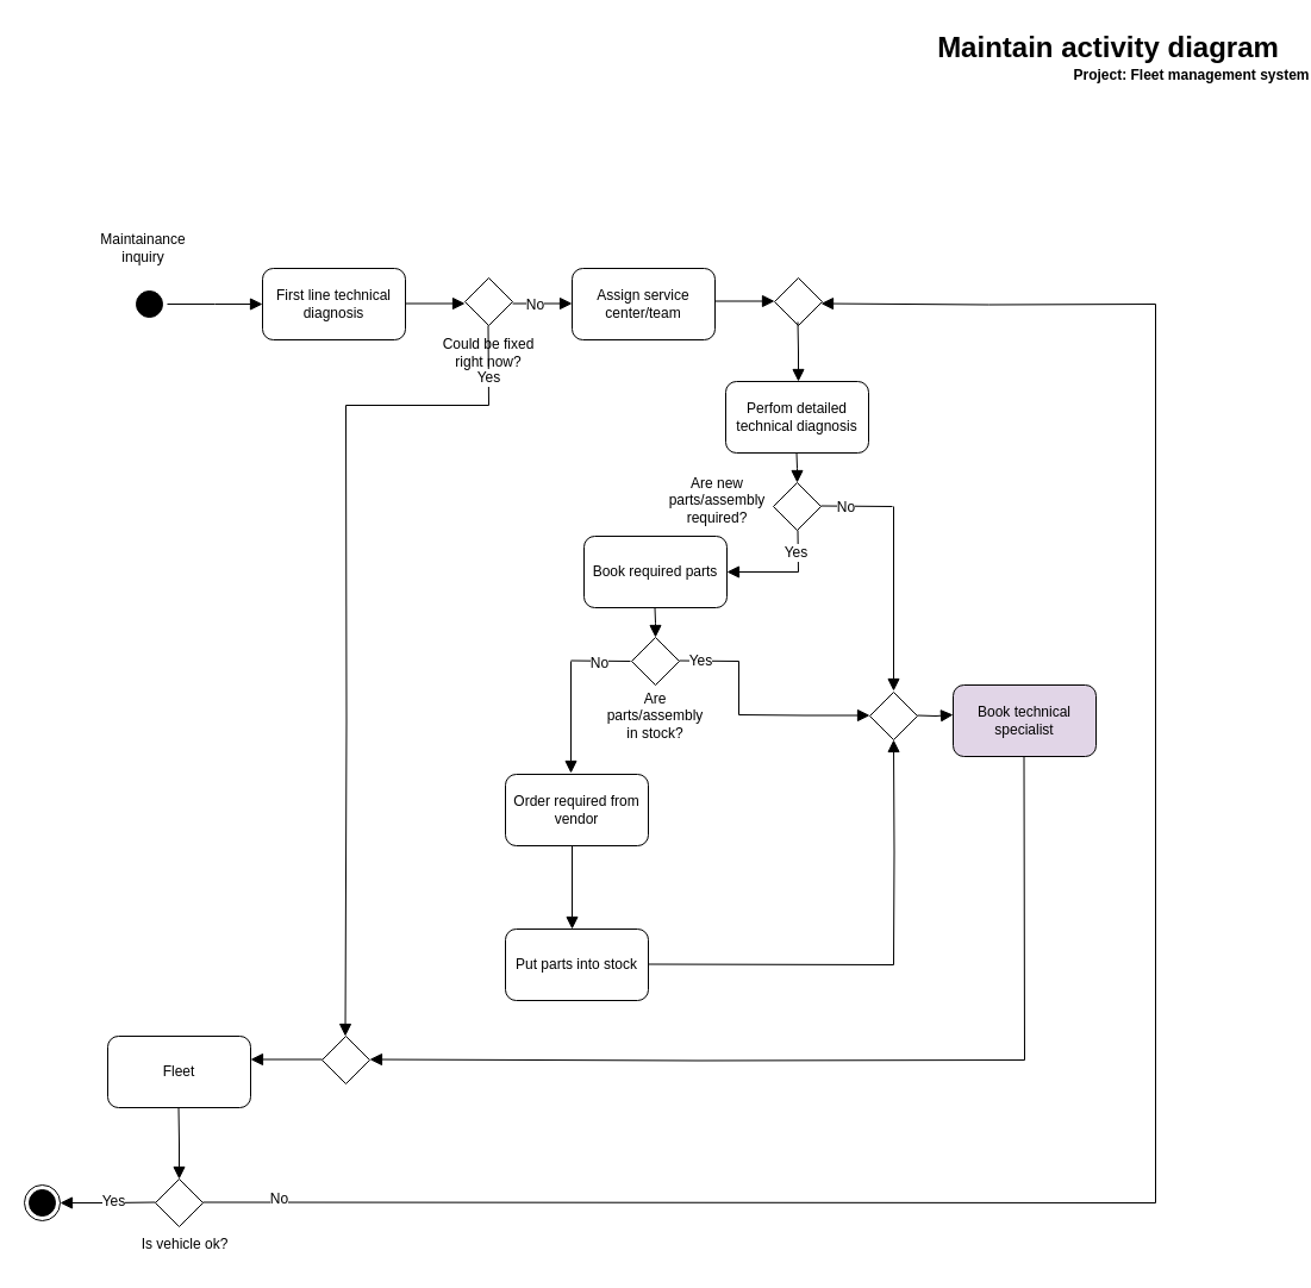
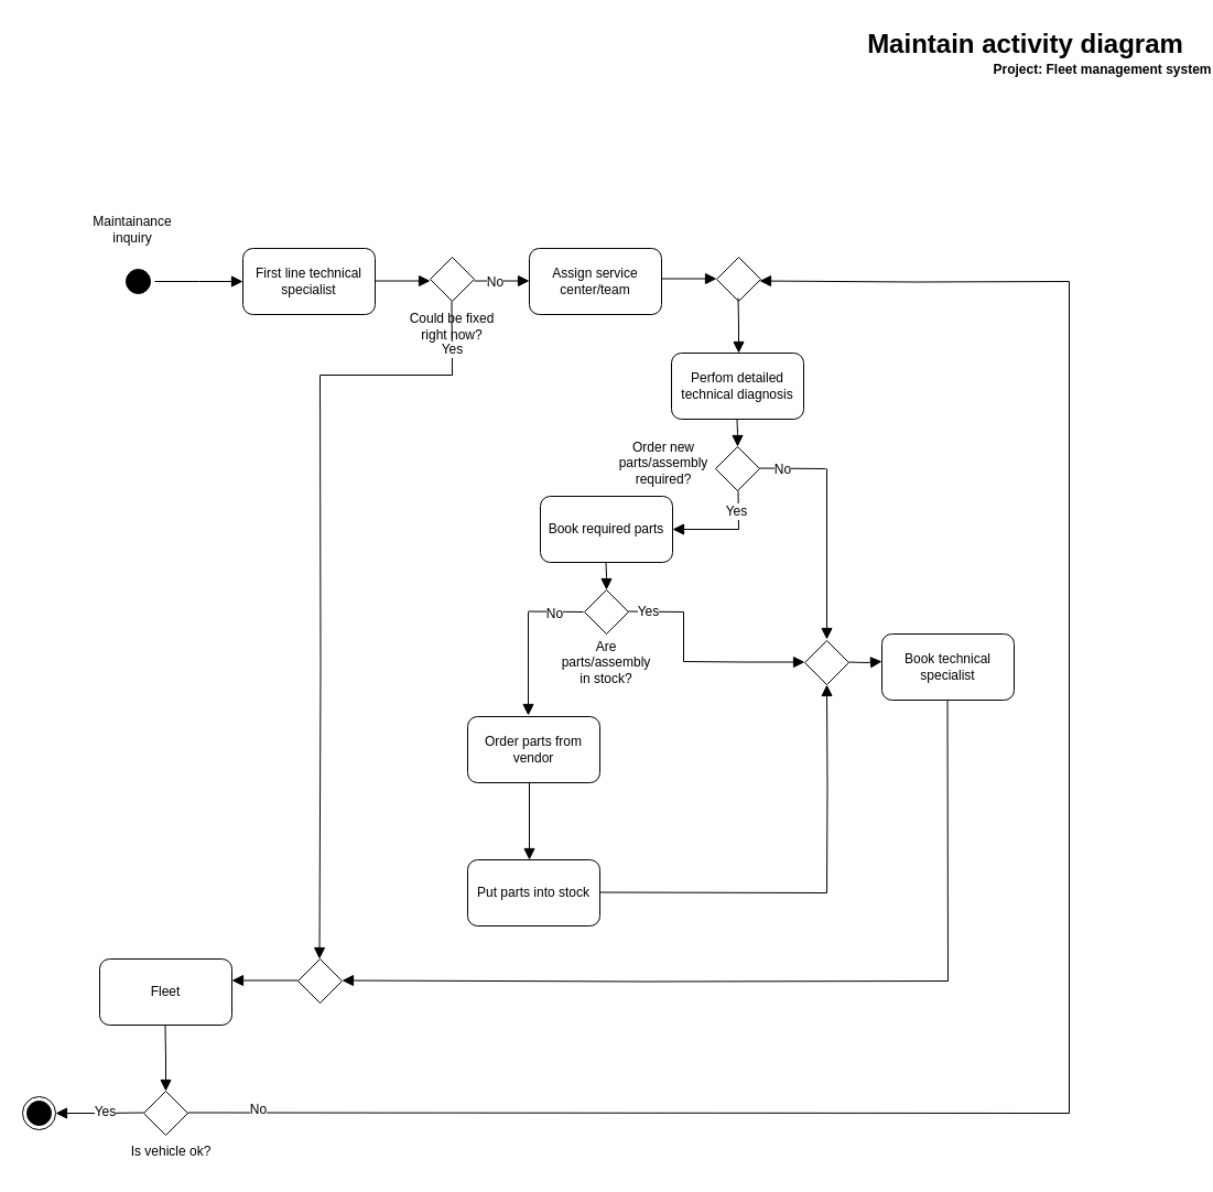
  <mxCell id="0" />
  <mxCell id="1" parent="0" />
  <mxCell id="2" value="Maintain activity diagram" style="text;strokeColor=none;fillColor=none;html=1;fontSize=24;fontStyle=1;verticalAlign=middle;align=center;" parent="1" vertex="1"><mxGeometry x="880" y="20" width="100" height="40" as="geometry" /></mxCell>
  <mxCell id="3" value="Project: Fleet management system" style="text;align=center;fontStyle=1;verticalAlign=middle;spacingLeft=3;spacingRight=3;strokeColor=none;rotatable=0;points=[[0,0.5],[1,0.5]];portConstraint=eastwest;html=1;" parent="1" vertex="1"><mxGeometry x="960" y="50" width="80" height="26" as="geometry" /></mxCell>
  <mxCell id="4" value="" style="ellipse;html=1;shape=startState;fillColor=#000000;strokeColor=#000000;" vertex="1" parent="1"><mxGeometry x="110" y="240" width="30" height="30" as="geometry" /></mxCell>
  <mxCell id="5" value="" style="edgeStyle=orthogonalEdgeStyle;html=1;verticalAlign=bottom;endArrow=block;endSize=8;strokeColor=#000000;rounded=0;endFill=1;" edge="1" source="4" parent="1"><mxGeometry relative="1" as="geometry"><mxPoint x="220" y="255" as="targetPoint" /></mxGeometry></mxCell>
- <mxCell id="6" value="First line technical diagnosis" style="rounded=1;whiteSpace=wrap;html=1;" vertex="1" parent="1"><mxGeometry x="220" y="225" width="120" height="60" as="geometry" /></mxCell>
+ <mxCell id="6" value="First line technical specialist" style="rounded=1;whiteSpace=wrap;html=1;" vertex="1" parent="1"><mxGeometry x="220" y="225" width="120" height="60" as="geometry" /></mxCell>
  <mxCell id="7" value="Assign service center/team" style="rounded=1;whiteSpace=wrap;html=1;" vertex="1" parent="1"><mxGeometry x="480" y="225" width="120" height="60" as="geometry" /></mxCell>
  <mxCell id="8" value="" style="rhombus;whiteSpace=wrap;html=1;" vertex="1" parent="1"><mxGeometry x="390" y="233" width="40" height="40" as="geometry" /></mxCell>
  <mxCell id="9" value="" style="edgeStyle=orthogonalEdgeStyle;html=1;verticalAlign=bottom;endArrow=block;endSize=8;strokeColor=#000000;rounded=0;endFill=1;" edge="1" parent="1"><mxGeometry relative="1" as="geometry"><mxPoint x="390" y="254.5" as="targetPoint" /><mxPoint x="340" y="254.5" as="sourcePoint" /></mxGeometry></mxCell>
  <mxCell id="10" value="" style="edgeStyle=orthogonalEdgeStyle;html=1;verticalAlign=bottom;endArrow=block;endSize=8;strokeColor=#000000;rounded=0;endFill=1;" edge="1" parent="1"><mxGeometry relative="1" as="geometry"><mxPoint x="480" y="254.5" as="targetPoint" /><mxPoint x="430" y="254.5" as="sourcePoint" /></mxGeometry></mxCell>
  <mxCell id="11" value="&lt;font style=&quot;font-size: 12px;&quot;&gt;No&lt;/font&gt;" style="edgeLabel;html=1;align=center;verticalAlign=middle;resizable=0;points=[];" vertex="1" connectable="0" parent="10"><mxGeometry x="-0.28" relative="1" as="geometry"><mxPoint y="1" as="offset" /></mxGeometry></mxCell>
  <mxCell id="12" value="Could be fixed right now?" style="text;html=1;strokeColor=none;fillColor=none;align=center;verticalAlign=middle;whiteSpace=wrap;rounded=0;" vertex="1" parent="1"><mxGeometry x="370" y="281" width="80" height="30" as="geometry" /></mxCell>
  <mxCell id="13" value="" style="edgeStyle=orthogonalEdgeStyle;html=1;verticalAlign=bottom;endArrow=block;endSize=8;strokeColor=#000000;rounded=0;endFill=1;" edge="1" parent="1"><mxGeometry relative="1" as="geometry"><mxPoint x="650" y="252.5" as="targetPoint" /><mxPoint x="600" y="252.5" as="sourcePoint" /></mxGeometry></mxCell>
  <mxCell id="14" value="" style="rhombus;whiteSpace=wrap;html=1;" vertex="1" parent="1"><mxGeometry x="650" y="233" width="40" height="40" as="geometry" /></mxCell>
  <mxCell id="15" value="Perfom detailed technical diagnosis" style="rounded=1;whiteSpace=wrap;html=1;" vertex="1" parent="1"><mxGeometry x="609" y="320" width="120" height="60" as="geometry" /></mxCell>
  <mxCell id="16" value="" style="edgeStyle=orthogonalEdgeStyle;html=1;verticalAlign=bottom;endArrow=block;endSize=8;strokeColor=#000000;rounded=0;endFill=1;" edge="1" parent="1"><mxGeometry relative="1" as="geometry"><mxPoint x="670" y="320" as="targetPoint" /><mxPoint x="669.5" y="270" as="sourcePoint" /></mxGeometry></mxCell>
  <mxCell id="17" value="" style="edgeStyle=orthogonalEdgeStyle;html=1;verticalAlign=bottom;endArrow=block;endSize=8;strokeColor=#000000;rounded=0;endFill=1;" edge="1" parent="1"><mxGeometry relative="1" as="geometry"><mxPoint x="669" y="405" as="targetPoint" /><mxPoint x="668.5" y="380" as="sourcePoint" /></mxGeometry></mxCell>
  <mxCell id="18" value="" style="rhombus;whiteSpace=wrap;html=1;" vertex="1" parent="1"><mxGeometry x="649" y="405" width="40" height="40" as="geometry" /></mxCell>
  <mxCell id="19" value="" style="endArrow=none;html=1;rounded=0;" edge="1" parent="1"><mxGeometry width="50" height="50" relative="1" as="geometry"><mxPoint x="670" y="480" as="sourcePoint" /><mxPoint x="669.5" y="445" as="targetPoint" /></mxGeometry></mxCell>
  <mxCell id="20" value="&lt;font style=&quot;font-size: 12px;&quot;&gt;Yes&lt;/font&gt;" style="edgeLabel;html=1;align=center;verticalAlign=middle;resizable=0;points=[];" vertex="1" connectable="0" parent="19"><mxGeometry x="-0.027" y="2" relative="1" as="geometry"><mxPoint as="offset" /></mxGeometry></mxCell>
  <mxCell id="21" value="" style="edgeStyle=orthogonalEdgeStyle;html=1;verticalAlign=bottom;endArrow=block;endSize=8;strokeColor=#000000;rounded=0;endFill=1;" edge="1" parent="1"><mxGeometry relative="1" as="geometry"><mxPoint x="610" y="480" as="targetPoint" /><mxPoint x="670" y="480" as="sourcePoint" /></mxGeometry></mxCell>
  <mxCell id="22" value="Book required parts" style="rounded=1;whiteSpace=wrap;html=1;" vertex="1" parent="1"><mxGeometry x="490" y="450" width="120" height="60" as="geometry" /></mxCell>
- <mxCell id="23" value="Are new parts/assembly required?" style="text;html=1;strokeColor=none;fillColor=none;align=center;verticalAlign=middle;whiteSpace=wrap;rounded=0;" vertex="1" parent="1"><mxGeometry x="552" y="400" width="100" height="40" as="geometry" /></mxCell>
+ <mxCell id="23" value="Order new parts/assembly required?" style="text;html=1;strokeColor=none;fillColor=none;align=center;verticalAlign=middle;whiteSpace=wrap;rounded=0;" vertex="1" parent="1"><mxGeometry x="552" y="400" width="100" height="40" as="geometry" /></mxCell>
  <mxCell id="24" value="" style="endArrow=none;html=1;rounded=0;" edge="1" parent="1"><mxGeometry width="50" height="50" relative="1" as="geometry"><mxPoint x="689" y="424.5" as="sourcePoint" /><mxPoint x="749" y="425" as="targetPoint" /></mxGeometry></mxCell>
  <mxCell id="25" value="&lt;font style=&quot;font-size: 12px;&quot;&gt;No&lt;/font&gt;" style="edgeLabel;html=1;align=center;verticalAlign=middle;resizable=0;points=[];" vertex="1" connectable="0" parent="24"><mxGeometry x="-0.5" y="-3" relative="1" as="geometry"><mxPoint x="6" y="-2" as="offset" /></mxGeometry></mxCell>
  <mxCell id="26" value="" style="edgeStyle=orthogonalEdgeStyle;html=1;verticalAlign=bottom;endArrow=block;endSize=8;strokeColor=#000000;rounded=0;endFill=1;" edge="1" parent="1"><mxGeometry relative="1" as="geometry"><mxPoint x="750" y="580" as="targetPoint" /><mxPoint x="750" y="425" as="sourcePoint" /></mxGeometry></mxCell>
  <mxCell id="27" value="" style="rhombus;whiteSpace=wrap;html=1;" vertex="1" parent="1"><mxGeometry x="730" y="581" width="40" height="40" as="geometry" /></mxCell>
  <mxCell id="28" value="" style="edgeStyle=orthogonalEdgeStyle;html=1;verticalAlign=bottom;endArrow=block;endSize=8;strokeColor=#000000;rounded=0;endFill=1;" edge="1" parent="1"><mxGeometry relative="1" as="geometry"><mxPoint x="550" y="535" as="targetPoint" /><mxPoint x="549.5" y="510" as="sourcePoint" /></mxGeometry></mxCell>
  <mxCell id="29" value="" style="rhombus;whiteSpace=wrap;html=1;" vertex="1" parent="1"><mxGeometry x="530" y="535" width="40" height="40" as="geometry" /></mxCell>
  <mxCell id="30" value="" style="endArrow=none;html=1;rounded=0;" edge="1" parent="1"><mxGeometry width="50" height="50" relative="1" as="geometry"><mxPoint x="570" y="554.5" as="sourcePoint" /><mxPoint x="620" y="555" as="targetPoint" /></mxGeometry></mxCell>
  <mxCell id="31" value="&lt;font style=&quot;font-size: 12px;&quot;&gt;Yes&lt;/font&gt;" style="edgeLabel;html=1;align=center;verticalAlign=middle;resizable=0;points=[];" vertex="1" connectable="0" parent="30"><mxGeometry x="-0.28" relative="1" as="geometry"><mxPoint as="offset" /></mxGeometry></mxCell>
  <mxCell id="32" value="" style="endArrow=none;html=1;rounded=0;" edge="1" parent="1"><mxGeometry width="50" height="50" relative="1" as="geometry"><mxPoint x="620" y="600" as="sourcePoint" /><mxPoint x="620" y="555" as="targetPoint" /></mxGeometry></mxCell>
  <mxCell id="33" value="" style="edgeStyle=orthogonalEdgeStyle;html=1;verticalAlign=bottom;endArrow=block;endSize=8;strokeColor=#000000;rounded=0;endFill=1;" edge="1" parent="1"><mxGeometry relative="1" as="geometry"><mxPoint x="730" y="600.5" as="targetPoint" /><mxPoint x="620" y="600" as="sourcePoint" /></mxGeometry></mxCell>
  <mxCell id="34" value="" style="endArrow=none;html=1;rounded=0;" edge="1" parent="1"><mxGeometry width="50" height="50" relative="1" as="geometry"><mxPoint x="479" y="554.5" as="sourcePoint" /><mxPoint x="529" y="555" as="targetPoint" /></mxGeometry></mxCell>
  <mxCell id="35" value="&lt;font style=&quot;font-size: 12px;&quot;&gt;No&lt;/font&gt;" style="edgeLabel;html=1;align=center;verticalAlign=middle;resizable=0;points=[];" vertex="1" connectable="0" parent="34"><mxGeometry x="-0.039" y="-2" relative="1" as="geometry"><mxPoint as="offset" /></mxGeometry></mxCell>
  <mxCell id="36" value="" style="edgeStyle=orthogonalEdgeStyle;html=1;verticalAlign=bottom;endArrow=block;endSize=8;strokeColor=#000000;rounded=0;endFill=1;" edge="1" parent="1"><mxGeometry relative="1" as="geometry"><mxPoint x="479" y="649" as="targetPoint" /><mxPoint x="479" y="555" as="sourcePoint" /></mxGeometry></mxCell>
  <mxCell id="37" value="Are parts/assembly in stock?" style="text;html=1;strokeColor=none;fillColor=none;align=center;verticalAlign=middle;whiteSpace=wrap;rounded=0;" vertex="1" parent="1"><mxGeometry x="505" y="586" width="90" height="30" as="geometry" /></mxCell>
- <mxCell id="38" value="Order required from vendor" style="rounded=1;whiteSpace=wrap;html=1;" vertex="1" parent="1"><mxGeometry x="424" y="650" width="120" height="60" as="geometry" /></mxCell>
+ <mxCell id="38" value="Order parts from vendor" style="rounded=1;whiteSpace=wrap;html=1;" vertex="1" parent="1"><mxGeometry x="424" y="650" width="120" height="60" as="geometry" /></mxCell>
  <mxCell id="39" value="" style="edgeStyle=orthogonalEdgeStyle;html=1;verticalAlign=bottom;endArrow=block;endSize=8;strokeColor=#000000;rounded=0;endFill=1;" edge="1" parent="1"><mxGeometry relative="1" as="geometry"><mxPoint x="800" y="600" as="targetPoint" /><mxPoint x="770" y="600.5" as="sourcePoint" /></mxGeometry></mxCell>
- <mxCell id="40" value="Book technical specialist" style="rounded=1;whiteSpace=wrap;html=1;fillColor=#e1d5e7;" vertex="1" parent="1"><mxGeometry x="800" y="575" width="120" height="60" as="geometry" /></mxCell>
+ <mxCell id="40" value="Book technical specialist" style="rounded=1;whiteSpace=wrap;html=1;" vertex="1" parent="1"><mxGeometry x="800" y="575" width="120" height="60" as="geometry" /></mxCell>
  <mxCell id="41" value="" style="edgeStyle=orthogonalEdgeStyle;html=1;verticalAlign=bottom;endArrow=block;endSize=8;strokeColor=#000000;rounded=0;endFill=1;" edge="1" parent="1"><mxGeometry relative="1" as="geometry"><mxPoint x="480" y="780" as="targetPoint" /><mxPoint x="480" y="710" as="sourcePoint" /></mxGeometry></mxCell>
  <mxCell id="42" value="Put parts into stock" style="rounded=1;whiteSpace=wrap;html=1;" vertex="1" parent="1"><mxGeometry x="424" y="780" width="120" height="60" as="geometry" /></mxCell>
  <mxCell id="43" value="" style="endArrow=none;html=1;rounded=0;" edge="1" parent="1"><mxGeometry width="50" height="50" relative="1" as="geometry"><mxPoint x="544" y="809.5" as="sourcePoint" /><mxPoint x="750" y="810" as="targetPoint" /></mxGeometry></mxCell>
  <mxCell id="44" value="" style="edgeStyle=orthogonalEdgeStyle;html=1;verticalAlign=bottom;endArrow=block;endSize=8;strokeColor=#000000;rounded=0;endFill=1;entryX=0.5;entryY=1;entryDx=0;entryDy=0;" edge="1" parent="1" target="27"><mxGeometry relative="1" as="geometry"><mxPoint x="750" y="685" as="targetPoint" /><mxPoint x="750" y="810" as="sourcePoint" /></mxGeometry></mxCell>
  <mxCell id="45" value="" style="endArrow=none;html=1;rounded=0;" edge="1" parent="1"><mxGeometry width="50" height="50" relative="1" as="geometry"><mxPoint x="410" y="340" as="sourcePoint" /><mxPoint x="409.5" y="273" as="targetPoint" /></mxGeometry></mxCell>
  <mxCell id="46" value="&lt;font style=&quot;font-size: 12px;&quot;&gt;Yes&lt;/font&gt;" style="edgeLabel;html=1;align=center;verticalAlign=middle;resizable=0;points=[];" vertex="1" connectable="0" parent="45"><mxGeometry x="-0.28" y="1" relative="1" as="geometry"><mxPoint x="1" as="offset" /></mxGeometry></mxCell>
  <mxCell id="47" value="" style="endArrow=none;html=1;rounded=0;" edge="1" parent="1"><mxGeometry width="50" height="50" relative="1" as="geometry"><mxPoint x="290" y="340" as="sourcePoint" /><mxPoint x="410" y="340" as="targetPoint" /></mxGeometry></mxCell>
  <mxCell id="48" value="" style="rhombus;whiteSpace=wrap;html=1;" vertex="1" parent="1"><mxGeometry x="270" y="870" width="40" height="40" as="geometry" /></mxCell>
  <mxCell id="49" value="" style="edgeStyle=orthogonalEdgeStyle;html=1;verticalAlign=bottom;endArrow=block;endSize=8;strokeColor=#000000;rounded=0;endFill=1;" edge="1" parent="1"><mxGeometry relative="1" as="geometry"><mxPoint x="289.5" y="870" as="targetPoint" /><mxPoint x="290" y="340" as="sourcePoint" /></mxGeometry></mxCell>
  <mxCell id="50" value="" style="endArrow=none;html=1;rounded=0;" edge="1" parent="1"><mxGeometry width="50" height="50" relative="1" as="geometry"><mxPoint x="860" y="890" as="sourcePoint" /><mxPoint x="859.5" y="635" as="targetPoint" /></mxGeometry></mxCell>
  <mxCell id="51" value="" style="edgeStyle=orthogonalEdgeStyle;html=1;verticalAlign=bottom;endArrow=block;endSize=8;strokeColor=#000000;rounded=0;endFill=1;" edge="1" parent="1"><mxGeometry relative="1" as="geometry"><mxPoint x="310" y="889.5" as="targetPoint" /><mxPoint x="860" y="890" as="sourcePoint" /></mxGeometry></mxCell>
  <mxCell id="52" value="" style="edgeStyle=orthogonalEdgeStyle;html=1;verticalAlign=bottom;endArrow=block;endSize=8;strokeColor=#000000;rounded=0;endFill=1;" edge="1" parent="1"><mxGeometry relative="1" as="geometry"><mxPoint x="210" y="889.5" as="targetPoint" /><mxPoint x="270" y="889.5" as="sourcePoint" /></mxGeometry></mxCell>
  <mxCell id="53" value="Fleet" style="rounded=1;whiteSpace=wrap;html=1;" vertex="1" parent="1"><mxGeometry x="90" y="870" width="120" height="60" as="geometry" /></mxCell>
  <mxCell id="54" value="" style="edgeStyle=orthogonalEdgeStyle;html=1;verticalAlign=bottom;endArrow=block;endSize=8;strokeColor=#000000;rounded=0;endFill=1;" edge="1" parent="1"><mxGeometry relative="1" as="geometry"><mxPoint x="150" y="990" as="targetPoint" /><mxPoint x="149.5" y="930" as="sourcePoint" /></mxGeometry></mxCell>
  <mxCell id="55" value="" style="rhombus;whiteSpace=wrap;html=1;" vertex="1" parent="1"><mxGeometry x="130" y="990" width="40" height="40" as="geometry" /></mxCell>
  <mxCell id="56" value="Is vehicle ok?" style="text;html=1;strokeColor=none;fillColor=none;align=center;verticalAlign=middle;whiteSpace=wrap;rounded=0;" vertex="1" parent="1"><mxGeometry x="110" y="1030" width="90" height="30" as="geometry" /></mxCell>
  <mxCell id="57" value="" style="edgeStyle=orthogonalEdgeStyle;html=1;verticalAlign=bottom;endArrow=block;endSize=8;strokeColor=#000000;rounded=0;endFill=1;" edge="1" parent="1"><mxGeometry relative="1" as="geometry"><mxPoint x="50" y="1010" as="targetPoint" /><mxPoint x="130" y="1009.5" as="sourcePoint" /></mxGeometry></mxCell>
  <mxCell id="58" value="&lt;font style=&quot;font-size: 12px;&quot;&gt;Yes&lt;/font&gt;" style="edgeLabel;html=1;align=center;verticalAlign=middle;resizable=0;points=[];" vertex="1" connectable="0" parent="57"><mxGeometry x="-0.131" y="-1" relative="1" as="geometry"><mxPoint as="offset" /></mxGeometry></mxCell>
  <mxCell id="59" value="" style="ellipse;html=1;shape=endState;fillColor=#000000;strokeColor=#000000;" vertex="1" parent="1"><mxGeometry x="20" y="995" width="30" height="30" as="geometry" /></mxCell>
  <mxCell id="60" value="" style="endArrow=none;html=1;rounded=0;" edge="1" parent="1"><mxGeometry width="50" height="50" relative="1" as="geometry"><mxPoint x="170" y="1009.5" as="sourcePoint" /><mxPoint x="970" y="1010" as="targetPoint" /></mxGeometry></mxCell>
  <mxCell id="61" value="&lt;font style=&quot;font-size: 12px;&quot;&gt;No&lt;/font&gt;" style="edgeLabel;html=1;align=center;verticalAlign=middle;resizable=0;points=[];" vertex="1" connectable="0" parent="60"><mxGeometry x="-0.843" y="3" relative="1" as="geometry"><mxPoint as="offset" /></mxGeometry></mxCell>
  <mxCell id="62" value="" style="endArrow=none;html=1;rounded=0;" edge="1" parent="1"><mxGeometry width="50" height="50" relative="1" as="geometry"><mxPoint x="970" y="1010" as="sourcePoint" /><mxPoint x="970" y="255" as="targetPoint" /></mxGeometry></mxCell>
  <mxCell id="63" value="" style="edgeStyle=orthogonalEdgeStyle;html=1;verticalAlign=bottom;endArrow=block;endSize=8;strokeColor=#000000;rounded=0;endFill=1;" edge="1" parent="1"><mxGeometry relative="1" as="geometry"><mxPoint x="689" y="254.5" as="targetPoint" /><mxPoint x="970" y="255" as="sourcePoint" /></mxGeometry></mxCell>
  <mxCell id="64" value="Maintainance inquiry" style="text;html=1;strokeColor=none;fillColor=none;align=center;verticalAlign=middle;whiteSpace=wrap;rounded=0;" vertex="1" parent="1"><mxGeometry x="80" y="193" width="80" height="30" as="geometry" /></mxCell>
